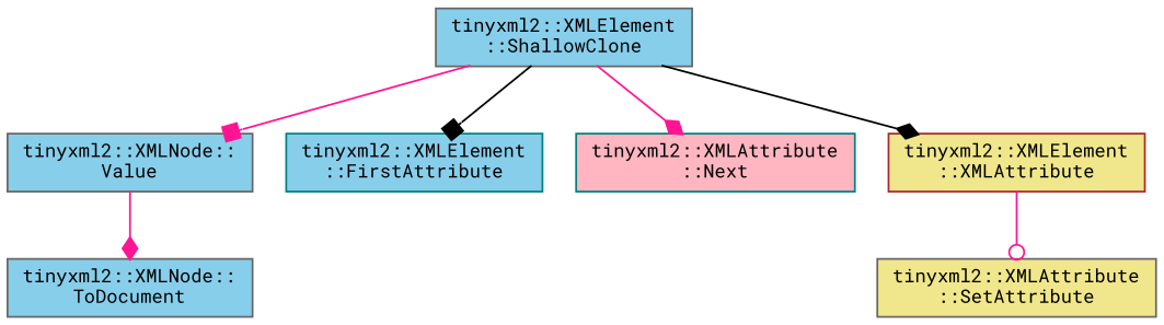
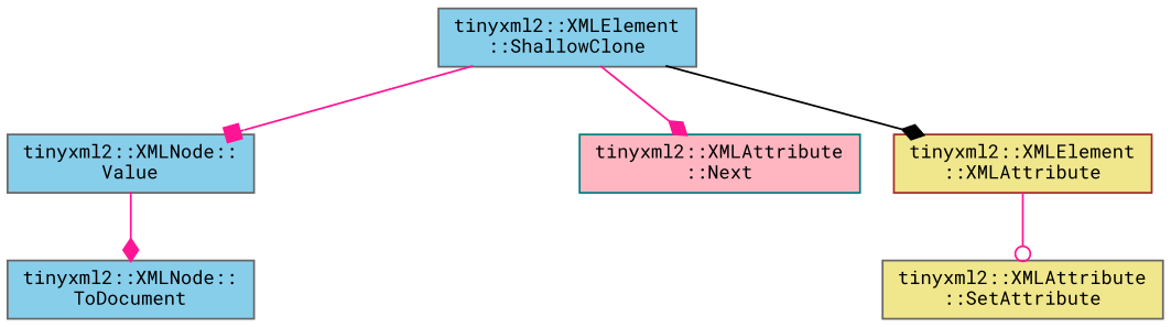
  digraph {
    fontname="Roboto Mono"
    rankdir=TB
    node [color=gray40 fillcolor=skyblue fontname="Roboto Mono" fontsize=10 shape=record style=filled]
    edge [arrowhead=diamond color=deeppink fontname="Roboto Mono" fontsize=10 labelfontname=Helvetica labelfontsize=10 style=solid]
    n1 [fontcolor=black height=0.2 label="tinyxml2::XMLElement\l::ShallowClone" width=0.4]
    n2 [height=0.2 label="tinyxml2::XMLNode::\lValue" width=0.4]
-   n3 [color=teal height=0.2 label="tinyxml2::XMLElement\l::FirstAttribute" width=0.4]
    n4 [color=teal fillcolor=lightpink height=0.2 label="tinyxml2::XMLAttribute\l::Next" width=0.4]
    n5 [color=brown fillcolor=khaki height=0.2 label="tinyxml2::XMLElement\l::XMLAttribute" width=0.4]
    n6 [height=0.2 label="tinyxml2::XMLNode::\lToDocument" width=0.4]
    n7 [fillcolor=khaki height=0.2 label="tinyxml2::XMLAttribute\l::SetAttribute" width=0.4]
    n1 -> n2 [arrowhead=box]
-   n1 -> n3 [arrowhead=box color=black]
    n1 -> n4
    n1 -> n5 [color=black]
    n2 -> n6
    n5 -> n7 [arrowhead=odot]
  }
